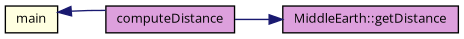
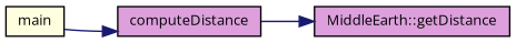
  digraph {
    fontname="Open Sans"
    rankdir=RL
    node [color=black fillcolor=plum fontname="Open Sans" fontsize=10 shape=record style=filled]
    edge [color=midnightblue dir=back fontname="Open Sans" fontsize=10 labelfontname=Helvetica labelfontsize=10 style=solid]
    n1 [fontcolor=black height=0.2 label="MiddleEarth::getDistance" width=0.4]
    n2 [height=0.2 label=computeDistance width=0.4]
    n3 [fillcolor=lightyellow height=0.2 label=main width=0.4]
    n1 -> n2
-   n3 -> n2
+   n2 -> n3
  }
